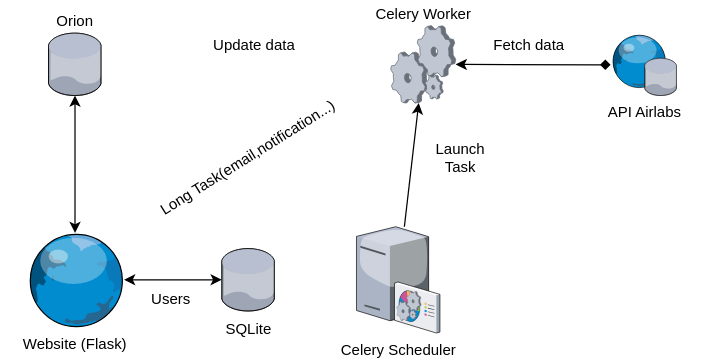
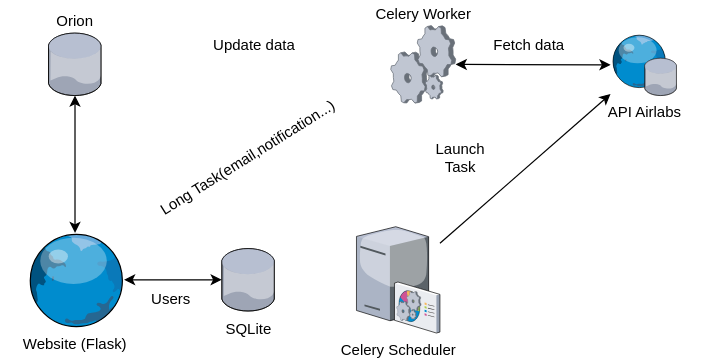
  <mxCell id="0" />
  <mxCell id="1" parent="0" />
  <mxCell id="2" value="Orion" style="verticalLabelPosition=top;aspect=fixed;html=1;verticalAlign=bottom;strokeColor=none;align=center;outlineConnect=0;shape=mxgraph.citrix.database;labelPosition=center;" vertex="1" parent="1"><mxGeometry x="38" y="26" width="42.5" height="50" as="geometry" /></mxCell>
  <mxCell id="3" value="Celery Worker" style="verticalLabelPosition=top;aspect=fixed;html=1;verticalAlign=bottom;strokeColor=none;align=center;outlineConnect=0;shape=mxgraph.citrix.process;labelPosition=center;" vertex="1" parent="1"><mxGeometry x="312" y="20" width="52" height="62" as="geometry" /></mxCell>
  <mxCell id="4" value="Update data" style="text;html=1;strokeColor=none;fillColor=none;align=center;verticalAlign=middle;whiteSpace=wrap;rounded=0;" vertex="1" parent="1"><mxGeometry x="148" y="26" width="110" height="20" as="geometry" /></mxCell>
  <mxCell id="5" value="Celery Scheduler" style="verticalLabelPosition=bottom;aspect=fixed;html=1;verticalAlign=top;strokeColor=none;align=center;outlineConnect=0;shape=mxgraph.citrix.command_center;" vertex="1" parent="1"><mxGeometry x="284.58" y="181" width="66.85" height="85" as="geometry" /></mxCell>
  <mxCell id="6" value="Launch Task" style="text;html=1;strokeColor=none;fillColor=none;align=center;verticalAlign=middle;whiteSpace=wrap;rounded=0;" vertex="1" parent="1"><mxGeometry x="348" y="116" width="40" height="20" as="geometry" /></mxCell>
  <mxCell id="7" value="Website (Flask)" style="verticalLabelPosition=bottom;aspect=fixed;html=1;verticalAlign=top;strokeColor=none;align=center;outlineConnect=0;shape=mxgraph.citrix.globe;" vertex="1" parent="1"><mxGeometry x="20" y="186" width="78.5" height="75" as="geometry" /></mxCell>
  <mxCell id="8" value="" style="endArrow=classic;startArrow=classic;html=1;" edge="1" parent="1" source="7" target="2"><mxGeometry width="50" height="50" relative="1" as="geometry"><mxPoint x="108" y="156" as="sourcePoint" /><mxPoint x="158" y="106" as="targetPoint" /></mxGeometry></mxCell>
- <mxCell id="9" value="" style="endArrow=classic;html=1;" edge="1" parent="1" source="5" target="3"><mxGeometry width="50" height="50" relative="1" as="geometry"><mxPoint x="278" y="186" as="sourcePoint" /><mxPoint x="328" y="136" as="targetPoint" /></mxGeometry></mxCell>
+ <mxCell id="9" value="" style="endArrow=classic;html=1;" edge="1" parent="1" source="5" target="14"><mxGeometry width="50" height="50" relative="1" as="geometry"><mxPoint x="278" y="186" as="sourcePoint" /><mxPoint x="328" y="136" as="targetPoint" /></mxGeometry></mxCell>
  <mxCell id="10" value="Long Task(email,notification...)" style="text;html=1;strokeColor=none;fillColor=none;align=center;verticalAlign=middle;whiteSpace=wrap;rounded=0;rotation=-32;" vertex="1" parent="1"><mxGeometry x="108" y="116" width="180" height="20" as="geometry" /></mxCell>
  <mxCell id="11" value="SQLite" style="verticalLabelPosition=bottom;aspect=fixed;html=1;verticalAlign=top;strokeColor=none;align=center;outlineConnect=0;shape=mxgraph.citrix.database;" vertex="1" parent="1"><mxGeometry x="176.75" y="198.5" width="42.5" height="50" as="geometry" /></mxCell>
  <mxCell id="12" value="" style="endArrow=classic;startArrow=classic;html=1;" edge="1" parent="1" source="7" target="11"><mxGeometry width="50" height="50" relative="1" as="geometry"><mxPoint x="128" y="256" as="sourcePoint" /><mxPoint x="178" y="206" as="targetPoint" /></mxGeometry></mxCell>
  <mxCell id="13" value="Users&amp;nbsp;" style="text;html=1;strokeColor=none;fillColor=none;align=center;verticalAlign=middle;whiteSpace=wrap;rounded=0;" vertex="1" parent="1"><mxGeometry x="118" y="228.5" width="40" height="20" as="geometry" /></mxCell>
  <mxCell id="14" value="API Airlabs" style="verticalLabelPosition=bottom;aspect=fixed;html=1;verticalAlign=top;strokeColor=none;align=center;outlineConnect=0;shape=mxgraph.citrix.geolocation_database;" vertex="1" parent="1"><mxGeometry x="488" y="27" width="53" height="49" as="geometry" /></mxCell>
- <mxCell id="15" value="" style="endArrow=diamond;startArrow=classic;html=1;" edge="1" parent="1" source="3" target="14"><mxGeometry width="50" height="50" relative="1" as="geometry"><mxPoint x="288" y="216" as="sourcePoint" /><mxPoint x="338" y="166" as="targetPoint" /></mxGeometry></mxCell>
+ <mxCell id="15" value="" style="endArrow=classic;startArrow=classic;html=1;" edge="1" parent="1" source="3" target="14"><mxGeometry width="50" height="50" relative="1" as="geometry"><mxPoint x="288" y="216" as="sourcePoint" /><mxPoint x="338" y="166" as="targetPoint" /></mxGeometry></mxCell>
  <mxCell id="16" value="Fetch data" style="text;html=1;strokeColor=none;fillColor=none;align=center;verticalAlign=middle;whiteSpace=wrap;rounded=0;" vertex="1" parent="1"><mxGeometry x="388" y="26" width="70" height="20" as="geometry" /></mxCell>
